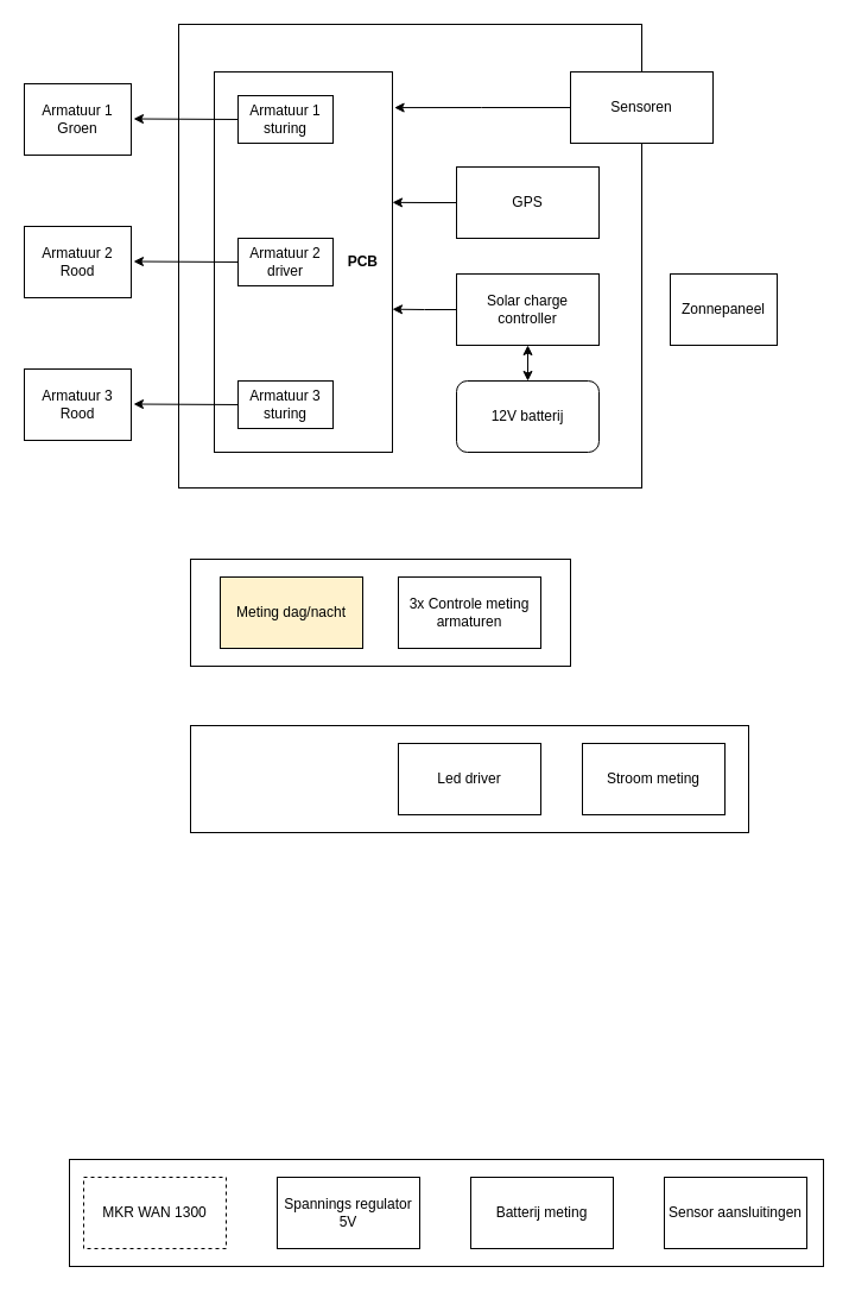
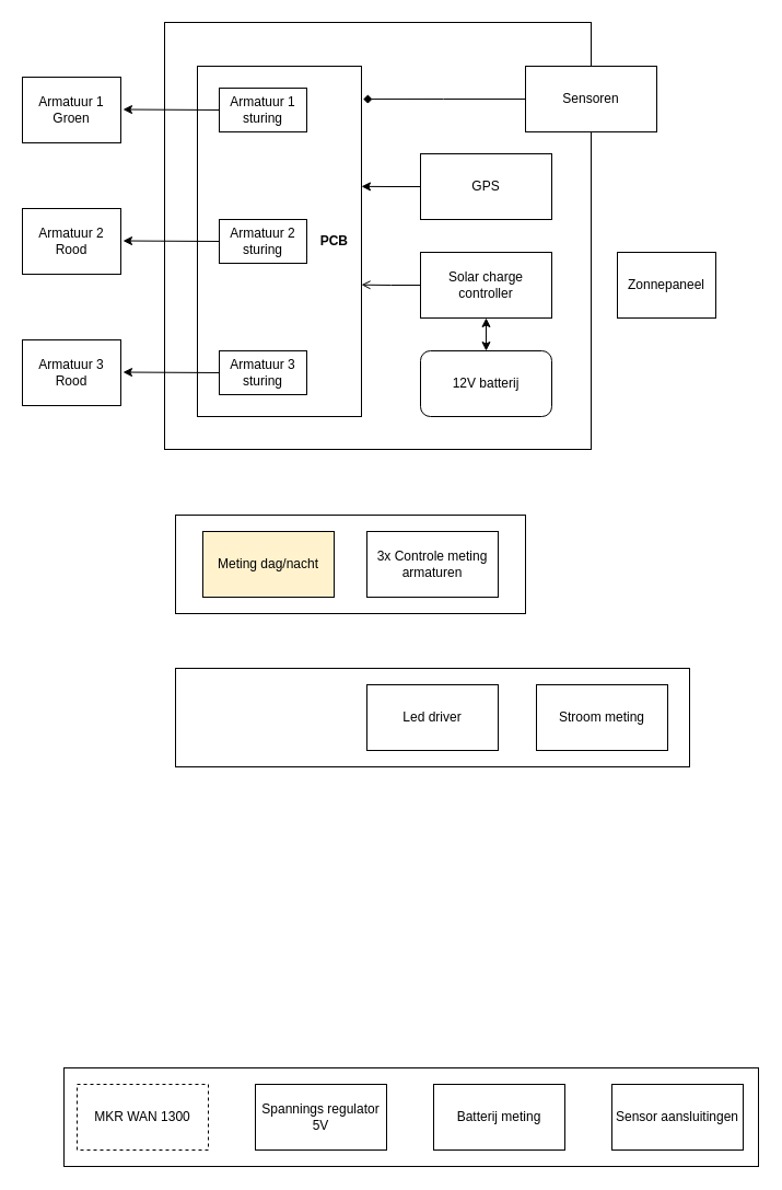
  <mxCell id="0" />
  <mxCell id="1" parent="0" />
  <mxCell id="2" value="" style="rounded=0;whiteSpace=wrap;html=1;" vertex="1" parent="1"><mxGeometry x="160" y="470" width="320" height="90" as="geometry" /></mxCell>
  <mxCell id="3" value="" style="rounded=0;whiteSpace=wrap;html=1;" vertex="1" parent="1"><mxGeometry x="150" y="20" width="390" height="390" as="geometry" /></mxCell>
  <mxCell id="4" value="&lt;b&gt;PCB&amp;nbsp; &amp;nbsp;&lt;/b&gt;" style="rounded=0;whiteSpace=wrap;html=1;align=right;" vertex="1" parent="1"><mxGeometry x="180" y="60" width="150" height="320" as="geometry" /></mxCell>
  <mxCell id="5" value="Armatuur 1&lt;br&gt;Groen" style="rounded=0;whiteSpace=wrap;html=1;" vertex="1" parent="1"><mxGeometry x="20" y="70" width="90" height="60" as="geometry" /></mxCell>
  <mxCell id="6" value="Armatuur 2&lt;br&gt;Rood" style="rounded=0;whiteSpace=wrap;html=1;" vertex="1" parent="1"><mxGeometry x="20" y="190" width="90" height="60" as="geometry" /></mxCell>
  <mxCell id="7" value="Armatuur 3&lt;br&gt;Rood" style="rounded=0;whiteSpace=wrap;html=1;" vertex="1" parent="1"><mxGeometry x="20" y="310" width="90" height="60" as="geometry" /></mxCell>
  <mxCell id="8" value="" style="endArrow=classic;html=1;" edge="1" parent="1"><mxGeometry width="50" height="50" relative="1" as="geometry"><mxPoint x="202" y="340" as="sourcePoint" /><mxPoint x="112" y="339.5" as="targetPoint" /></mxGeometry></mxCell>
  <mxCell id="9" value="" style="endArrow=classic;html=1;" edge="1" parent="1"><mxGeometry width="50" height="50" relative="1" as="geometry"><mxPoint x="202" y="220" as="sourcePoint" /><mxPoint x="112" y="219.5" as="targetPoint" /></mxGeometry></mxCell>
  <mxCell id="10" value="" style="endArrow=classic;html=1;" edge="1" parent="1"><mxGeometry width="50" height="50" relative="1" as="geometry"><mxPoint x="202" y="100" as="sourcePoint" /><mxPoint x="112" y="99.5" as="targetPoint" /></mxGeometry></mxCell>
  <mxCell id="11" value="Armatuur 1&lt;br&gt;sturing" style="rounded=0;whiteSpace=wrap;html=1;" vertex="1" parent="1"><mxGeometry x="200" y="80" width="80" height="40" as="geometry" /></mxCell>
- <mxCell id="12" value="Armatuur 2&lt;br&gt;driver" style="rounded=0;whiteSpace=wrap;html=1;" vertex="1" parent="1"><mxGeometry x="200" y="200" width="80" height="40" as="geometry" /></mxCell>
+ <mxCell id="12" value="Armatuur 2&lt;br&gt;sturing" style="rounded=0;whiteSpace=wrap;html=1;" vertex="1" parent="1"><mxGeometry x="200" y="200" width="80" height="40" as="geometry" /></mxCell>
  <mxCell id="13" value="Armatuur 3&lt;br&gt;sturing" style="rounded=0;whiteSpace=wrap;html=1;" vertex="1" parent="1"><mxGeometry x="200" y="320" width="80" height="40" as="geometry" /></mxCell>
  <mxCell id="14" style="edgeStyle=orthogonalEdgeStyle;rounded=0;orthogonalLoop=1;jettySize=auto;html=1;exitX=0.5;exitY=0;exitDx=0;exitDy=0;entryX=0.5;entryY=1;entryDx=0;entryDy=0;startArrow=classic;startFill=1;" edge="1" parent="1" source="15" target="17"><mxGeometry relative="1" as="geometry" /></mxCell>
  <mxCell id="15" value="12V batterij" style="whiteSpace=wrap;html=1;rounded=1;" vertex="1" parent="1"><mxGeometry x="384" y="320" width="120" height="60" as="geometry" /></mxCell>
- <mxCell id="16" style="edgeStyle=orthogonalEdgeStyle;rounded=0;orthogonalLoop=1;jettySize=auto;html=1;exitX=0;exitY=0.5;exitDx=0;exitDy=0;entryX=1;entryY=0.624;entryDx=0;entryDy=0;entryPerimeter=0;" edge="1" parent="1" source="17" target="4"><mxGeometry relative="1" as="geometry" /></mxCell>
+ <mxCell id="16" style="edgeStyle=orthogonalEdgeStyle;rounded=0;orthogonalLoop=1;jettySize=auto;html=1;exitX=0;exitY=0.5;exitDx=0;exitDy=0;entryX=1;entryY=0.624;entryDx=0;entryDy=0;entryPerimeter=0;endArrow=open;" edge="1" parent="1" source="17" target="4"><mxGeometry relative="1" as="geometry" /></mxCell>
  <mxCell id="17" value="Solar charge controller" style="rounded=0;whiteSpace=wrap;html=1;" vertex="1" parent="1"><mxGeometry x="384" y="230" width="120" height="60" as="geometry" /></mxCell>
  <mxCell id="18" value="Zonnepaneel" style="rounded=0;whiteSpace=wrap;html=1;" vertex="1" parent="1"><mxGeometry x="564" y="230" width="90" height="60" as="geometry" /></mxCell>
  <mxCell id="19" style="edgeStyle=orthogonalEdgeStyle;rounded=0;orthogonalLoop=1;jettySize=auto;html=1;exitX=0;exitY=0.5;exitDx=0;exitDy=0;entryX=1;entryY=0.312;entryDx=0;entryDy=0;entryPerimeter=0;" edge="1" parent="1" source="20"><mxGeometry relative="1" as="geometry"><mxPoint x="330" y="169.84" as="targetPoint" /></mxGeometry></mxCell>
  <mxCell id="20" value="GPS" style="rounded=0;whiteSpace=wrap;html=1;" vertex="1" parent="1"><mxGeometry x="384" y="140" width="120" height="60" as="geometry" /></mxCell>
- <mxCell id="21" style="edgeStyle=orthogonalEdgeStyle;rounded=0;orthogonalLoop=1;jettySize=auto;html=1;exitX=0;exitY=0.5;exitDx=0;exitDy=0;entryX=1.011;entryY=0.094;entryDx=0;entryDy=0;entryPerimeter=0;" edge="1" parent="1" source="22" target="4"><mxGeometry relative="1" as="geometry" /></mxCell>
+ <mxCell id="21" style="edgeStyle=orthogonalEdgeStyle;rounded=0;orthogonalLoop=1;jettySize=auto;html=1;exitX=0;exitY=0.5;exitDx=0;exitDy=0;entryX=1.011;entryY=0.094;entryDx=0;entryDy=0;entryPerimeter=0;endArrow=diamond;" edge="1" parent="1" source="22" target="4"><mxGeometry relative="1" as="geometry" /></mxCell>
  <mxCell id="22" value="Sensoren" style="rounded=0;whiteSpace=wrap;html=1;" vertex="1" parent="1"><mxGeometry x="480" y="60" width="120" height="60" as="geometry" /></mxCell>
  <mxCell id="23" value="Meting dag/nacht" style="rounded=0;whiteSpace=wrap;html=1;fillColor=#fff2cc;" vertex="1" parent="1"><mxGeometry x="185" y="485" width="120" height="60" as="geometry" /></mxCell>
  <mxCell id="24" value="3x Controle meting armaturen" style="rounded=0;whiteSpace=wrap;html=1;" vertex="1" parent="1"><mxGeometry x="335" y="485" width="120" height="60" as="geometry" /></mxCell>
  <mxCell id="25" value="" style="rounded=0;whiteSpace=wrap;html=1;" vertex="1" parent="1"><mxGeometry x="160" y="610" width="470" height="90" as="geometry" /></mxCell>
  <mxCell id="26" value="Led driver" style="rounded=0;whiteSpace=wrap;html=1;" vertex="1" parent="1"><mxGeometry x="335" y="625" width="120" height="60" as="geometry" /></mxCell>
  <mxCell id="27" value="Stroom meting" style="rounded=0;whiteSpace=wrap;html=1;" vertex="1" parent="1"><mxGeometry x="490" y="625" width="120" height="60" as="geometry" /></mxCell>
  <mxCell id="28" value="" style="rounded=0;whiteSpace=wrap;html=1;" vertex="1" parent="1"><mxGeometry x="58" y="975" width="635" height="90" as="geometry" /></mxCell>
  <mxCell id="29" value="MKR WAN 1300" style="rounded=0;whiteSpace=wrap;html=1;dashed=1;" vertex="1" parent="1"><mxGeometry x="70" y="990" width="120" height="60" as="geometry" /></mxCell>
  <mxCell id="30" value="Spannings regulator 5V" style="rounded=0;whiteSpace=wrap;html=1;" vertex="1" parent="1"><mxGeometry x="233" y="990" width="120" height="60" as="geometry" /></mxCell>
  <mxCell id="31" value="Sensor aansluitingen" style="rounded=0;whiteSpace=wrap;html=1;" vertex="1" parent="1"><mxGeometry x="559" y="990" width="120" height="60" as="geometry" /></mxCell>
  <mxCell id="32" value="Batterij meting" style="rounded=0;whiteSpace=wrap;html=1;" vertex="1" parent="1"><mxGeometry x="396" y="990" width="120" height="60" as="geometry" /></mxCell>
